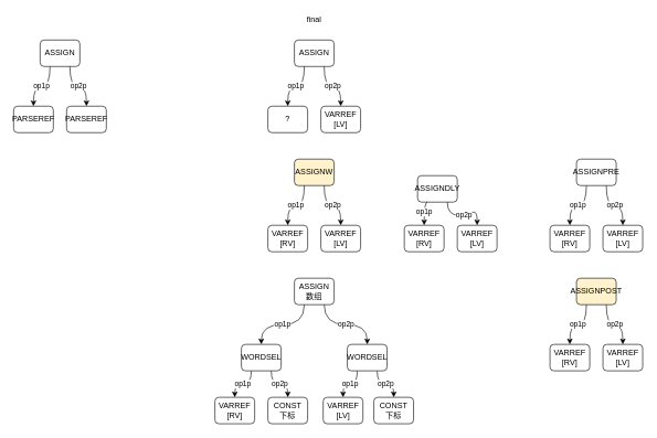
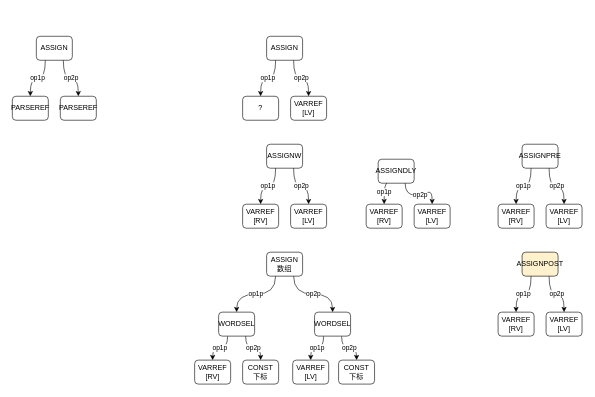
  <mxCell id="0" />
  <mxCell id="1" parent="0" />
  <mxCell id="2" value="ASSIGN" style="rounded=1;whiteSpace=wrap;html=1;" vertex="1" parent="1"><mxGeometry x="60" y="60" width="60" height="40" as="geometry" /></mxCell>
  <mxCell id="3" value="PARSEREF" style="rounded=1;whiteSpace=wrap;html=1;" vertex="1" parent="1"><mxGeometry x="20" y="160" width="60" height="40" as="geometry" /></mxCell>
  <mxCell id="4" value="PARSEREF" style="rounded=1;whiteSpace=wrap;html=1;" vertex="1" parent="1"><mxGeometry x="100" y="160" width="60" height="40" as="geometry" /></mxCell>
  <mxCell id="5" value="op1p" style="edgeStyle=orthogonalEdgeStyle;rounded=0;orthogonalLoop=1;jettySize=auto;html=1;exitX=0.25;exitY=1;exitDx=0;exitDy=0;curved=1;entryX=0.5;entryY=0;entryDx=0;entryDy=0;" edge="1" parent="1" source="2" target="3"><mxGeometry relative="1" as="geometry"><mxPoint x="-95" y="110" as="sourcePoint" /><mxPoint x="-100" y="170" as="targetPoint" /></mxGeometry></mxCell>
  <mxCell id="6" value="op2p" style="edgeStyle=orthogonalEdgeStyle;rounded=0;orthogonalLoop=1;jettySize=auto;html=1;exitX=0.75;exitY=1;exitDx=0;exitDy=0;curved=1;entryX=0.5;entryY=0;entryDx=0;entryDy=0;" edge="1" parent="1" source="2" target="4"><mxGeometry relative="1" as="geometry"><mxPoint x="-65" y="110" as="sourcePoint" /><mxPoint x="-20" y="170" as="targetPoint" /></mxGeometry></mxCell>
  <mxCell id="7" value="ASSIGN" style="rounded=1;whiteSpace=wrap;html=1;" vertex="1" parent="1"><mxGeometry x="444" y="60" width="60" height="40" as="geometry" /></mxCell>
  <mxCell id="8" value="?" style="rounded=1;whiteSpace=wrap;html=1;" vertex="1" parent="1"><mxGeometry x="404" y="160" width="60" height="40" as="geometry" /></mxCell>
  <mxCell id="9" value="VARREF&lt;br&gt;[LV]" style="rounded=1;whiteSpace=wrap;html=1;" vertex="1" parent="1"><mxGeometry x="484" y="160" width="60" height="40" as="geometry" /></mxCell>
  <mxCell id="10" value="op1p" style="edgeStyle=orthogonalEdgeStyle;rounded=0;orthogonalLoop=1;jettySize=auto;html=1;exitX=0.25;exitY=1;exitDx=0;exitDy=0;curved=1;entryX=0.5;entryY=0;entryDx=0;entryDy=0;" edge="1" parent="1" source="7" target="8"><mxGeometry relative="1" as="geometry"><mxPoint x="289" y="110" as="sourcePoint" /><mxPoint x="284" y="170" as="targetPoint" /></mxGeometry></mxCell>
  <mxCell id="11" value="op2p" style="edgeStyle=orthogonalEdgeStyle;rounded=0;orthogonalLoop=1;jettySize=auto;html=1;exitX=0.75;exitY=1;exitDx=0;exitDy=0;curved=1;entryX=0.5;entryY=0;entryDx=0;entryDy=0;" edge="1" parent="1" source="7" target="9"><mxGeometry relative="1" as="geometry"><mxPoint x="319" y="110" as="sourcePoint" /><mxPoint x="364" y="170" as="targetPoint" /></mxGeometry></mxCell>
- <mxCell id="12" value="final" style="text;html=1;strokeColor=none;fillColor=none;align=center;verticalAlign=middle;whiteSpace=wrap;rounded=0;" vertex="1" parent="1"><mxGeometry x="424" y="20" width="100" height="20" as="geometry" /></mxCell>
- <mxCell id="13" value="ASSIGNW" style="rounded=1;whiteSpace=wrap;html=1;fillColor=#fff2cc;" vertex="1" parent="1"><mxGeometry x="444" y="240" width="60" height="40" as="geometry" /></mxCell>
+ <mxCell id="13" value="ASSIGNW" style="rounded=1;whiteSpace=wrap;html=1;" vertex="1" parent="1"><mxGeometry x="444" y="240" width="60" height="40" as="geometry" /></mxCell>
  <mxCell id="14" value="VARREF&lt;br&gt;[RV]" style="rounded=1;whiteSpace=wrap;html=1;" vertex="1" parent="1"><mxGeometry x="404" y="340" width="60" height="40" as="geometry" /></mxCell>
  <mxCell id="15" value="VARREF&lt;br&gt;[LV]" style="rounded=1;whiteSpace=wrap;html=1;" vertex="1" parent="1"><mxGeometry x="484" y="340" width="60" height="40" as="geometry" /></mxCell>
  <mxCell id="16" value="op1p" style="edgeStyle=orthogonalEdgeStyle;rounded=0;orthogonalLoop=1;jettySize=auto;html=1;exitX=0.25;exitY=1;exitDx=0;exitDy=0;curved=1;entryX=0.5;entryY=0;entryDx=0;entryDy=0;" edge="1" parent="1" source="13" target="14"><mxGeometry relative="1" as="geometry"><mxPoint x="289" y="290" as="sourcePoint" /><mxPoint x="284" y="350" as="targetPoint" /></mxGeometry></mxCell>
  <mxCell id="17" value="op2p" style="edgeStyle=orthogonalEdgeStyle;rounded=0;orthogonalLoop=1;jettySize=auto;html=1;exitX=0.75;exitY=1;exitDx=0;exitDy=0;curved=1;entryX=0.5;entryY=0;entryDx=0;entryDy=0;" edge="1" parent="1" source="13" target="15"><mxGeometry relative="1" as="geometry"><mxPoint x="319" y="290" as="sourcePoint" /><mxPoint x="364" y="350" as="targetPoint" /></mxGeometry></mxCell>
  <mxCell id="18" value="ASSIGNDLY" style="rounded=1;whiteSpace=wrap;html=1;" vertex="1" parent="1"><mxGeometry x="630" y="265" width="60" height="40" as="geometry" /></mxCell>
  <mxCell id="19" value="VARREF&lt;br&gt;[RV]" style="rounded=1;whiteSpace=wrap;html=1;" vertex="1" parent="1"><mxGeometry x="610" y="340" width="60" height="40" as="geometry" /></mxCell>
  <mxCell id="20" value="VARREF&lt;br&gt;[LV]" style="rounded=1;whiteSpace=wrap;html=1;" vertex="1" parent="1"><mxGeometry x="690" y="340" width="60" height="40" as="geometry" /></mxCell>
  <mxCell id="21" value="op1p" style="edgeStyle=orthogonalEdgeStyle;rounded=0;orthogonalLoop=1;jettySize=auto;html=1;exitX=0.25;exitY=1;exitDx=0;exitDy=0;curved=1;entryX=0.5;entryY=0;entryDx=0;entryDy=0;" edge="1" parent="1" source="18" target="19"><mxGeometry relative="1" as="geometry"><mxPoint x="495" y="290" as="sourcePoint" /><mxPoint x="490" y="350" as="targetPoint" /></mxGeometry></mxCell>
  <mxCell id="22" value="op2p" style="edgeStyle=orthogonalEdgeStyle;rounded=0;orthogonalLoop=1;jettySize=auto;html=1;exitX=0.75;exitY=1;exitDx=0;exitDy=0;curved=1;entryX=0.5;entryY=0;entryDx=0;entryDy=0;" edge="1" parent="1" source="18" target="20"><mxGeometry relative="1" as="geometry"><mxPoint x="525" y="290" as="sourcePoint" /><mxPoint x="570" y="350" as="targetPoint" /></mxGeometry></mxCell>
  <mxCell id="23" value="ASSIGNPRE" style="rounded=1;whiteSpace=wrap;html=1;" vertex="1" parent="1"><mxGeometry x="870" y="240" width="60" height="40" as="geometry" /></mxCell>
  <mxCell id="24" value="VARREF&lt;br&gt;[RV]" style="rounded=1;whiteSpace=wrap;html=1;" vertex="1" parent="1"><mxGeometry x="830" y="340" width="60" height="40" as="geometry" /></mxCell>
  <mxCell id="25" value="VARREF&lt;br&gt;[LV]" style="rounded=1;whiteSpace=wrap;html=1;" vertex="1" parent="1"><mxGeometry x="910" y="340" width="60" height="40" as="geometry" /></mxCell>
  <mxCell id="26" value="op1p" style="edgeStyle=orthogonalEdgeStyle;rounded=0;orthogonalLoop=1;jettySize=auto;html=1;exitX=0.25;exitY=1;exitDx=0;exitDy=0;curved=1;entryX=0.5;entryY=0;entryDx=0;entryDy=0;" edge="1" parent="1" source="23" target="24"><mxGeometry relative="1" as="geometry"><mxPoint x="715" y="290" as="sourcePoint" /><mxPoint x="710" y="350" as="targetPoint" /></mxGeometry></mxCell>
  <mxCell id="27" value="op2p" style="edgeStyle=orthogonalEdgeStyle;rounded=0;orthogonalLoop=1;jettySize=auto;html=1;exitX=0.75;exitY=1;exitDx=0;exitDy=0;curved=1;entryX=0.5;entryY=0;entryDx=0;entryDy=0;" edge="1" parent="1" source="23" target="25"><mxGeometry relative="1" as="geometry"><mxPoint x="745" y="290" as="sourcePoint" /><mxPoint x="790" y="350" as="targetPoint" /></mxGeometry></mxCell>
  <mxCell id="28" value="ASSIGNPOST" style="rounded=1;whiteSpace=wrap;html=1;fillColor=#fff2cc;" vertex="1" parent="1"><mxGeometry x="870" y="420" width="60" height="40" as="geometry" /></mxCell>
  <mxCell id="29" value="VARREF&lt;br&gt;[RV]" style="rounded=1;whiteSpace=wrap;html=1;" vertex="1" parent="1"><mxGeometry x="830" y="520" width="60" height="40" as="geometry" /></mxCell>
  <mxCell id="30" value="VARREF&lt;br&gt;[LV]" style="rounded=1;whiteSpace=wrap;html=1;" vertex="1" parent="1"><mxGeometry x="910" y="520" width="60" height="40" as="geometry" /></mxCell>
  <mxCell id="31" value="op1p" style="edgeStyle=orthogonalEdgeStyle;rounded=0;orthogonalLoop=1;jettySize=auto;html=1;exitX=0.25;exitY=1;exitDx=0;exitDy=0;curved=1;entryX=0.5;entryY=0;entryDx=0;entryDy=0;" edge="1" parent="1" source="28" target="29"><mxGeometry relative="1" as="geometry"><mxPoint x="715" y="470" as="sourcePoint" /><mxPoint x="710" y="530" as="targetPoint" /></mxGeometry></mxCell>
  <mxCell id="32" value="op2p" style="edgeStyle=orthogonalEdgeStyle;rounded=0;orthogonalLoop=1;jettySize=auto;html=1;exitX=0.75;exitY=1;exitDx=0;exitDy=0;curved=1;entryX=0.5;entryY=0;entryDx=0;entryDy=0;" edge="1" parent="1" source="28" target="30"><mxGeometry relative="1" as="geometry"><mxPoint x="745" y="470" as="sourcePoint" /><mxPoint x="790" y="530" as="targetPoint" /></mxGeometry></mxCell>
  <mxCell id="33" value="ASSIGN&lt;br&gt;数组" style="rounded=1;whiteSpace=wrap;html=1;" vertex="1" parent="1"><mxGeometry x="444" y="420" width="60" height="40" as="geometry" /></mxCell>
  <mxCell id="34" value="op1p" style="edgeStyle=orthogonalEdgeStyle;rounded=0;orthogonalLoop=1;jettySize=auto;html=1;exitX=0.25;exitY=1;exitDx=0;exitDy=0;curved=1;" edge="1" parent="1" source="35" target="41"><mxGeometry relative="1" as="geometry" /></mxCell>
  <mxCell id="35" value="WORDSEL" style="rounded=1;whiteSpace=wrap;html=1;" vertex="1" parent="1"><mxGeometry x="364" y="520" width="60" height="40" as="geometry" /></mxCell>
  <mxCell id="36" value="op1p" style="edgeStyle=orthogonalEdgeStyle;curved=1;rounded=0;orthogonalLoop=1;jettySize=auto;html=1;exitX=0.25;exitY=1;exitDx=0;exitDy=0;entryX=0.5;entryY=0;entryDx=0;entryDy=0;" edge="1" parent="1" source="38" target="44"><mxGeometry relative="1" as="geometry" /></mxCell>
  <mxCell id="37" value="op2p" style="edgeStyle=orthogonalEdgeStyle;curved=1;rounded=0;orthogonalLoop=1;jettySize=auto;html=1;exitX=0.75;exitY=1;exitDx=0;exitDy=0;" edge="1" parent="1" source="38" target="45"><mxGeometry relative="1" as="geometry" /></mxCell>
  <mxCell id="38" value="WORDSEL" style="rounded=1;whiteSpace=wrap;html=1;" vertex="1" parent="1"><mxGeometry x="524" y="520" width="60" height="40" as="geometry" /></mxCell>
  <mxCell id="39" value="op1p" style="edgeStyle=orthogonalEdgeStyle;rounded=0;orthogonalLoop=1;jettySize=auto;html=1;exitX=0.25;exitY=1;exitDx=0;exitDy=0;curved=1;entryX=0.5;entryY=0;entryDx=0;entryDy=0;" edge="1" parent="1" source="33" target="35"><mxGeometry relative="1" as="geometry"><mxPoint x="289" y="470" as="sourcePoint" /><mxPoint x="284" y="530" as="targetPoint" /></mxGeometry></mxCell>
  <mxCell id="40" value="op2p" style="edgeStyle=orthogonalEdgeStyle;rounded=0;orthogonalLoop=1;jettySize=auto;html=1;exitX=0.75;exitY=1;exitDx=0;exitDy=0;curved=1;entryX=0.5;entryY=0;entryDx=0;entryDy=0;" edge="1" parent="1" source="33" target="38"><mxGeometry relative="1" as="geometry"><mxPoint x="319" y="470" as="sourcePoint" /><mxPoint x="364" y="530" as="targetPoint" /></mxGeometry></mxCell>
  <mxCell id="41" value="VARREF&lt;br&gt;[RV]" style="rounded=1;whiteSpace=wrap;html=1;" vertex="1" parent="1"><mxGeometry x="324" y="600" width="60" height="40" as="geometry" /></mxCell>
  <mxCell id="42" value="CONST&lt;br&gt;下标" style="rounded=1;whiteSpace=wrap;html=1;" vertex="1" parent="1"><mxGeometry x="404" y="600" width="60" height="40" as="geometry" /></mxCell>
  <mxCell id="43" value="op2p" style="edgeStyle=orthogonalEdgeStyle;rounded=0;orthogonalLoop=1;jettySize=auto;html=1;exitX=0.75;exitY=1;exitDx=0;exitDy=0;curved=1;entryX=0.5;entryY=0;entryDx=0;entryDy=0;" edge="1" parent="1" source="35" target="42"><mxGeometry relative="1" as="geometry"><mxPoint x="403" y="570" as="sourcePoint" /><mxPoint x="364" y="610" as="targetPoint" /></mxGeometry></mxCell>
  <mxCell id="44" value="VARREF&lt;br&gt;[LV]" style="rounded=1;whiteSpace=wrap;html=1;" vertex="1" parent="1"><mxGeometry x="487.5" y="600" width="60" height="40" as="geometry" /></mxCell>
  <mxCell id="45" value="CONST&lt;br&gt;下标" style="rounded=1;whiteSpace=wrap;html=1;" vertex="1" parent="1"><mxGeometry x="564" y="600" width="60" height="40" as="geometry" /></mxCell>
